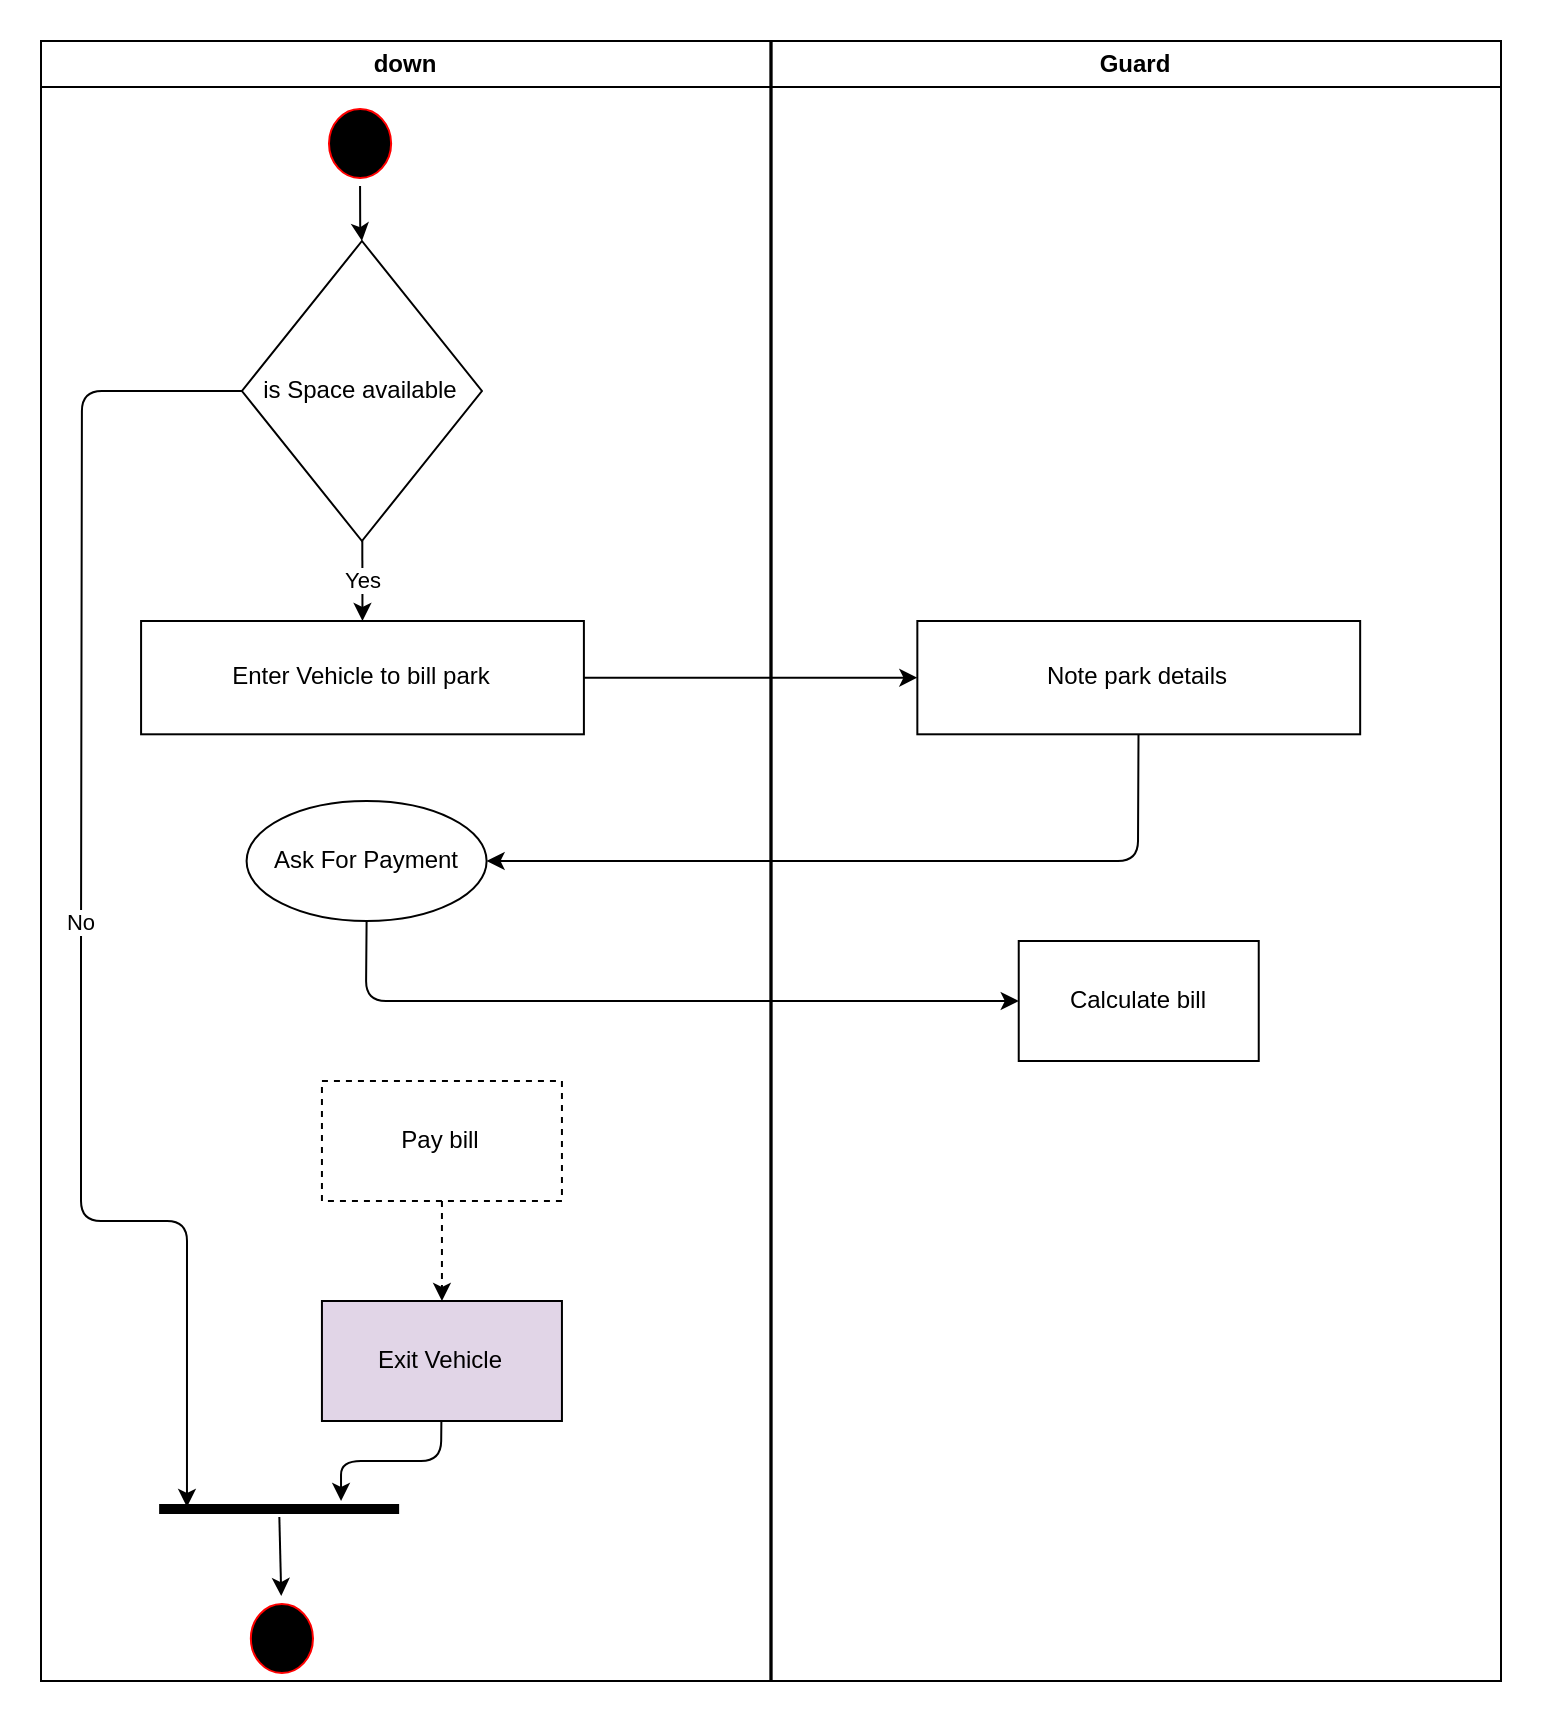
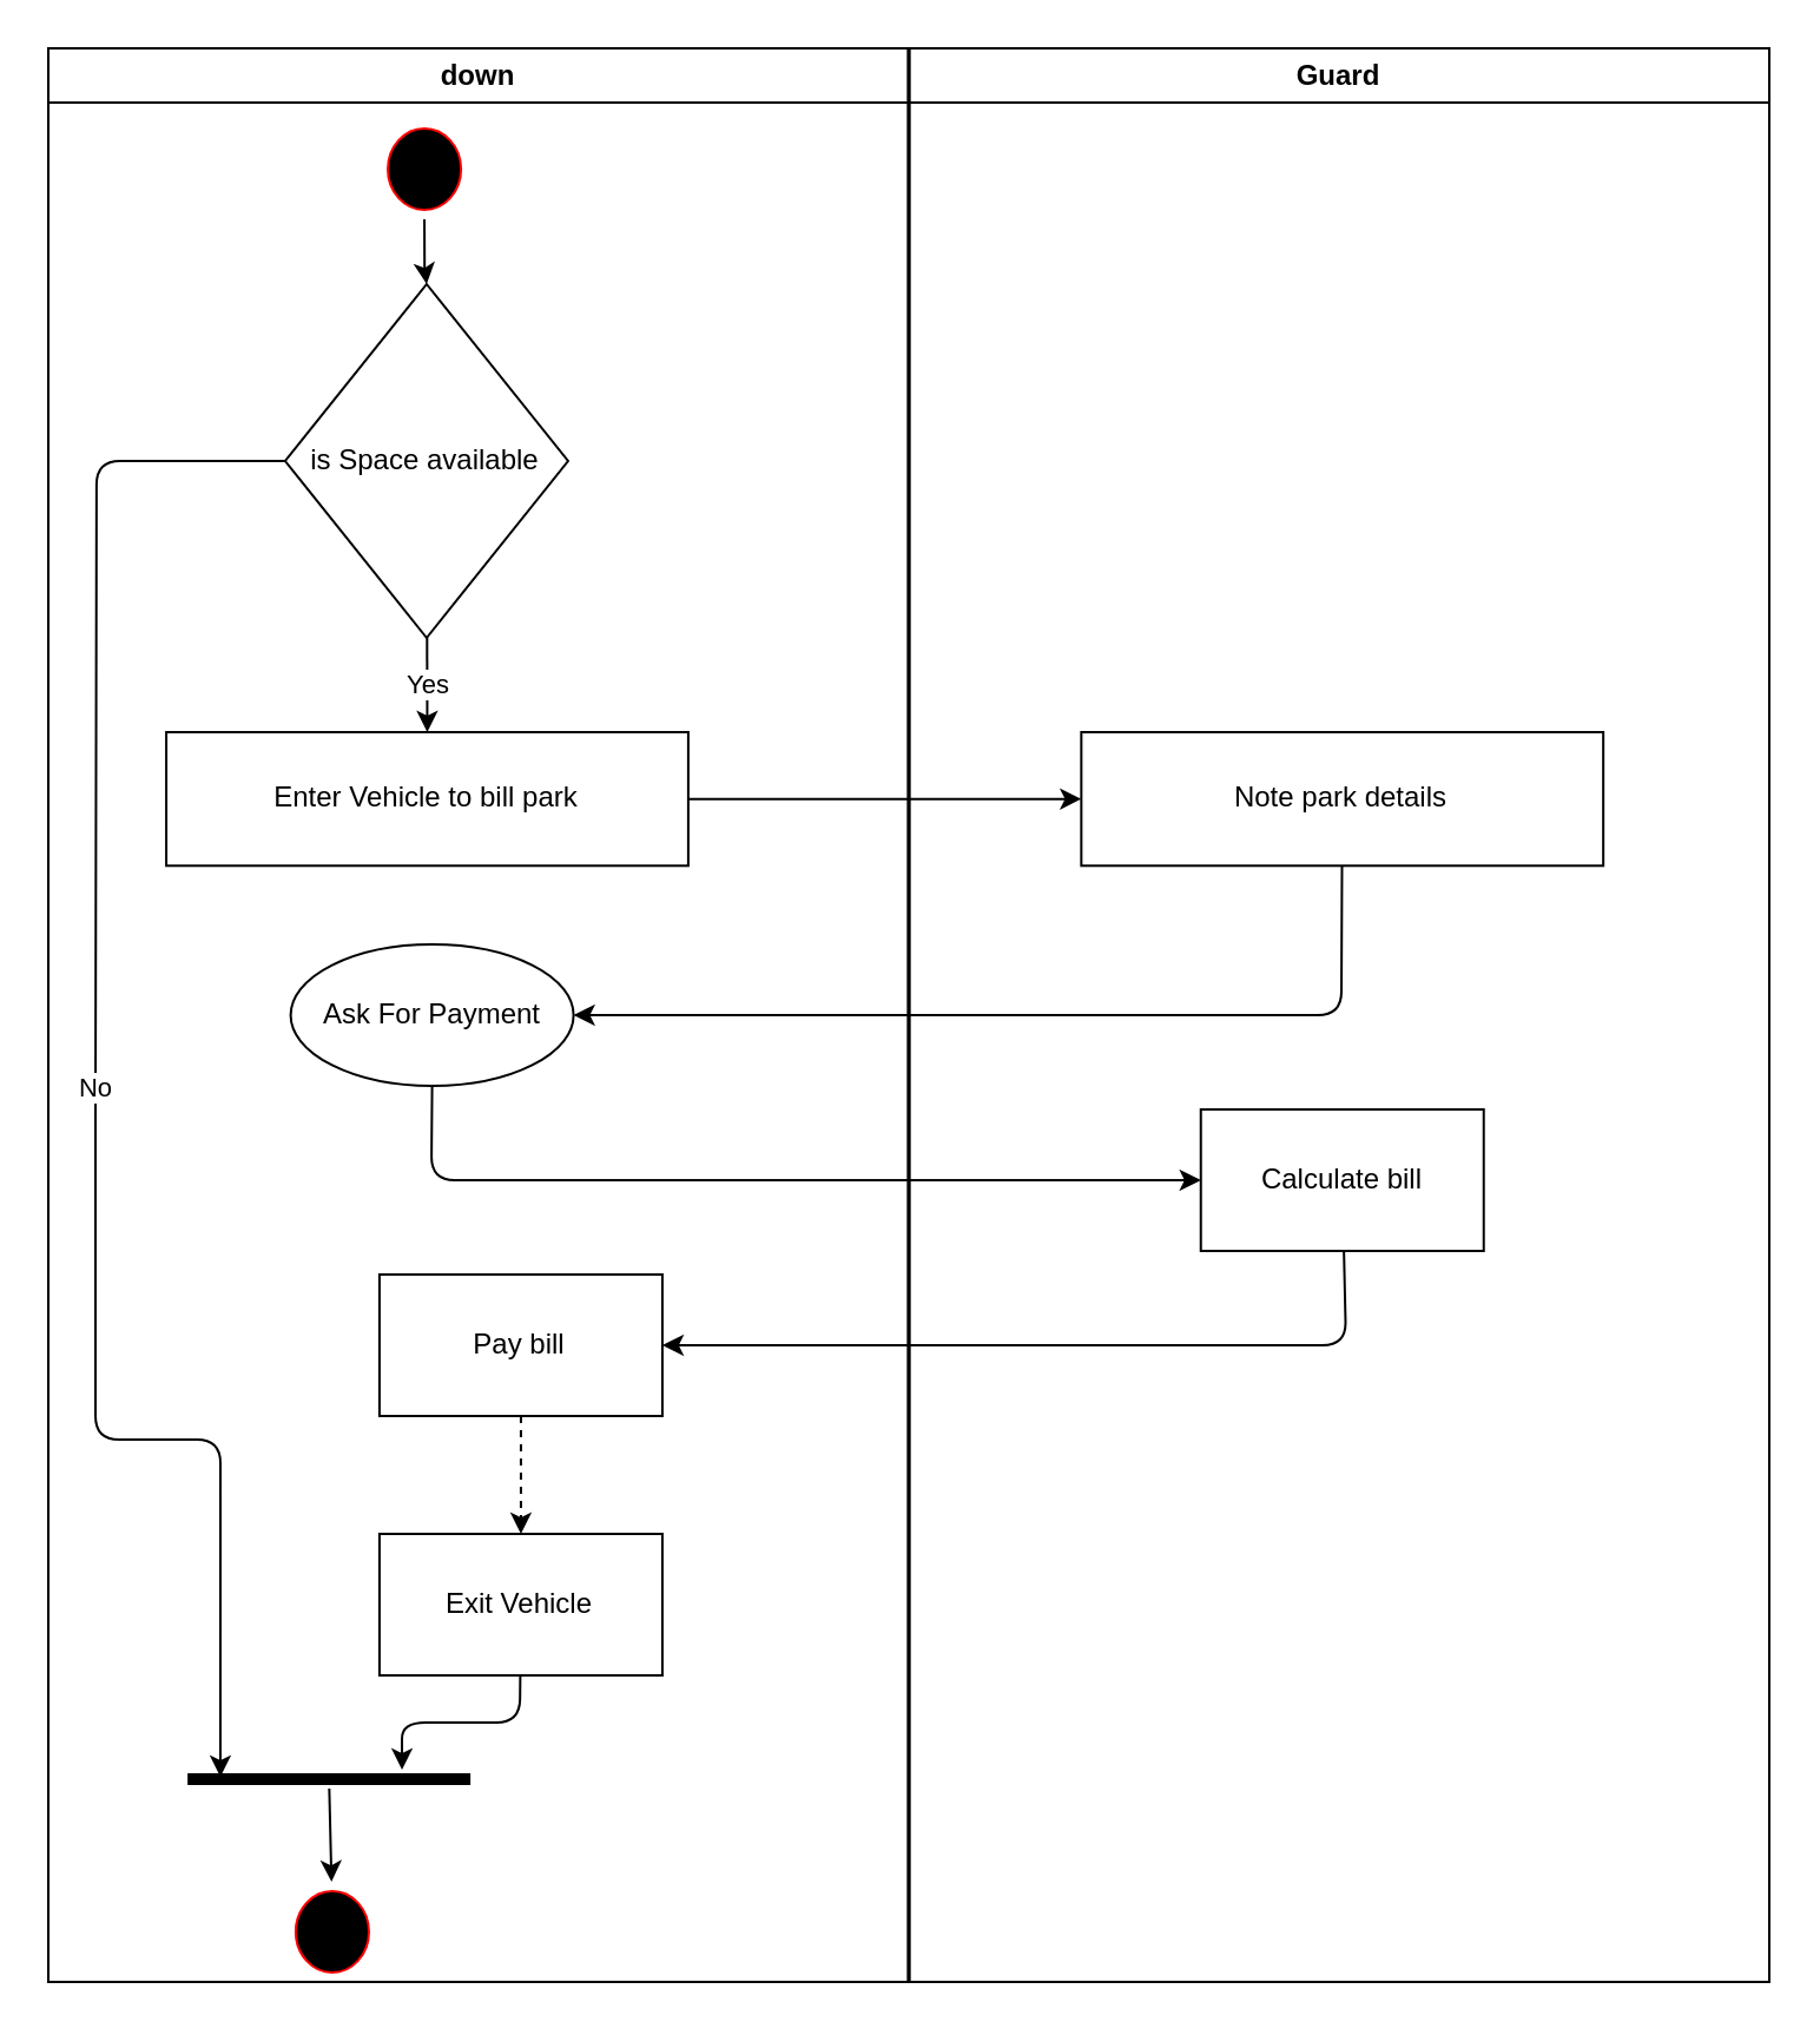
  <mxCell id="0" />
  <mxCell id="1" parent="0" />
  <mxCell id="2" value="down" style="swimlane;whiteSpace=wrap" parent="1" vertex="1"><mxGeometry x="20" y="20" width="364.67" height="820.003" as="geometry" /></mxCell>
  <mxCell id="3" value="" style="ellipse;shape=startState;fillColor=#000000;strokeColor=#ff0000;" parent="2" vertex="1"><mxGeometry x="139.998" y="30.004" width="39.072" height="42.489" as="geometry" /></mxCell>
  <mxCell id="4" value="Enter Vehicle to bill park" style="rounded=0;whiteSpace=wrap;html=1;" parent="2" vertex="1"><mxGeometry x="50.04" y="290.002" width="221.409" height="56.652" as="geometry" /></mxCell>
  <mxCell id="5" style="edgeStyle=orthogonalEdgeStyle;rounded=0;orthogonalLoop=1;jettySize=auto;html=1;entryX=0.5;entryY=0;entryDx=0;entryDy=0;" parent="2" source="3" target="9" edge="1"><mxGeometry relative="1" as="geometry" /></mxCell>
  <mxCell id="6" value="Ask For Payment" style="ellipse;whiteSpace=wrap;html=1;" parent="2" vertex="1"><mxGeometry x="102.804" y="380.0" width="120" height="60" as="geometry" /></mxCell>
  <mxCell id="7" value="Yes" style="edgeStyle=none;html=1;entryX=0.5;entryY=0;entryDx=0;entryDy=0;" parent="2" source="9" target="4" edge="1"><mxGeometry relative="1" as="geometry" /></mxCell>
  <mxCell id="8" value="No" style="edgeStyle=none;html=1;exitX=0;exitY=0.5;exitDx=0;exitDy=0;entryX=0.116;entryY=0.375;entryDx=0;entryDy=0;entryPerimeter=0;" parent="2" source="9" target="15" edge="1"><mxGeometry relative="1" as="geometry"><mxPoint x="20.004" y="698.754" as="targetPoint" /><Array as="points"><mxPoint x="20.47" y="175" /><mxPoint x="20" y="450" /><mxPoint x="20" y="590" /><mxPoint x="73" y="590" /></Array></mxGeometry></mxCell>
  <mxCell id="9" value="is Space available" style="rhombus;whiteSpace=wrap;html=1;" parent="2" vertex="1"><mxGeometry x="100.47" y="100" width="120" height="150" as="geometry" /></mxCell>
  <mxCell id="10" value="" style="edgeStyle=none;html=1;dashed=1;" parent="2" source="11" target="13" edge="1"><mxGeometry relative="1" as="geometry" /></mxCell>
- <mxCell id="11" value="Pay bill" style="whiteSpace=wrap;html=1;rounded=0;dashed=1;" parent="2" vertex="1"><mxGeometry x="140.474" y="520.0" width="120" height="60" as="geometry" /></mxCell>
+ <mxCell id="11" value="Pay bill" style="whiteSpace=wrap;html=1;rounded=0;" parent="2" vertex="1"><mxGeometry x="140.474" y="520.0" width="120" height="60" as="geometry" /></mxCell>
  <mxCell id="12" style="edgeStyle=none;html=1;strokeColor=default;entryX=0.758;entryY=0;entryDx=0;entryDy=0;entryPerimeter=0;" edge="1" parent="2" source="13" target="15"><mxGeometry relative="1" as="geometry"><mxPoint x="140" y="720" as="targetPoint" /><Array as="points"><mxPoint x="200" y="710" /><mxPoint x="150" y="710" /></Array></mxGeometry></mxCell>
- <mxCell id="13" value="Exit Vehicle" style="whiteSpace=wrap;html=1;rounded=0;fillColor=#e1d5e7;" parent="2" vertex="1"><mxGeometry x="140.474" y="630.0" width="120" height="60" as="geometry" /></mxCell>
+ <mxCell id="13" value="Exit Vehicle" style="whiteSpace=wrap;html=1;rounded=0;" parent="2" vertex="1"><mxGeometry x="140.474" y="630.0" width="120" height="60" as="geometry" /></mxCell>
  <mxCell id="14" value="" style="ellipse;shape=startState;fillColor=#000000;strokeColor=#ff0000;" vertex="1" parent="2"><mxGeometry x="100.928" y="777.514" width="39.072" height="42.489" as="geometry" /></mxCell>
  <mxCell id="15" value="" style="line;strokeWidth=5;fillColor=default;align=left;verticalAlign=middle;spacingTop=-1;spacingLeft=3;spacingRight=3;rotatable=0;labelPosition=right;points=[];portConstraint=eastwest;strokeColor=inherit;fillStyle=solid;" vertex="1" parent="2"><mxGeometry x="59.07" y="730" width="120" height="8" as="geometry" /></mxCell>
  <mxCell id="16" style="edgeStyle=none;html=1;strokeColor=default;" edge="1" parent="2" source="15" target="14"><mxGeometry relative="1" as="geometry"><mxPoint x="120" y="790" as="targetPoint" /></mxGeometry></mxCell>
  <mxCell id="17" value="Guard" style="swimlane;whiteSpace=wrap;startSize=23;" parent="1" vertex="1"><mxGeometry x="385.33" y="20" width="364.67" height="820" as="geometry" /></mxCell>
  <mxCell id="18" value="Note park details" style="rounded=0;whiteSpace=wrap;html=1;" parent="17" vertex="1"><mxGeometry x="72.84" y="290.002" width="221.409" height="56.652" as="geometry" /></mxCell>
  <mxCell id="19" value="Calculate bill" style="whiteSpace=wrap;html=1;rounded=0;" parent="17" vertex="1"><mxGeometry x="123.544" y="450.0" width="120" height="60" as="geometry" /></mxCell>
  <mxCell id="20" style="edgeStyle=none;html=1;entryX=0;entryY=0.5;entryDx=0;entryDy=0;" parent="1" source="4" target="18" edge="1"><mxGeometry relative="1" as="geometry" /></mxCell>
  <mxCell id="21" value="" style="edgeStyle=none;html=1;" parent="1" source="18" target="6" edge="1"><mxGeometry relative="1" as="geometry"><Array as="points"><mxPoint x="568.47" y="430" /></Array></mxGeometry></mxCell>
  <mxCell id="22" value="" style="edgeStyle=none;html=1;" parent="1" source="6" target="19" edge="1"><mxGeometry relative="1" as="geometry"><Array as="points"><mxPoint x="182.47" y="500" /></Array></mxGeometry></mxCell>
+ <mxCell id="23" value="" style="edgeStyle=none;html=1;" parent="1" source="19" target="11" edge="1"><mxGeometry relative="1" as="geometry"><Array as="points"><mxPoint x="570.47" y="570" /></Array></mxGeometry></mxCell>
